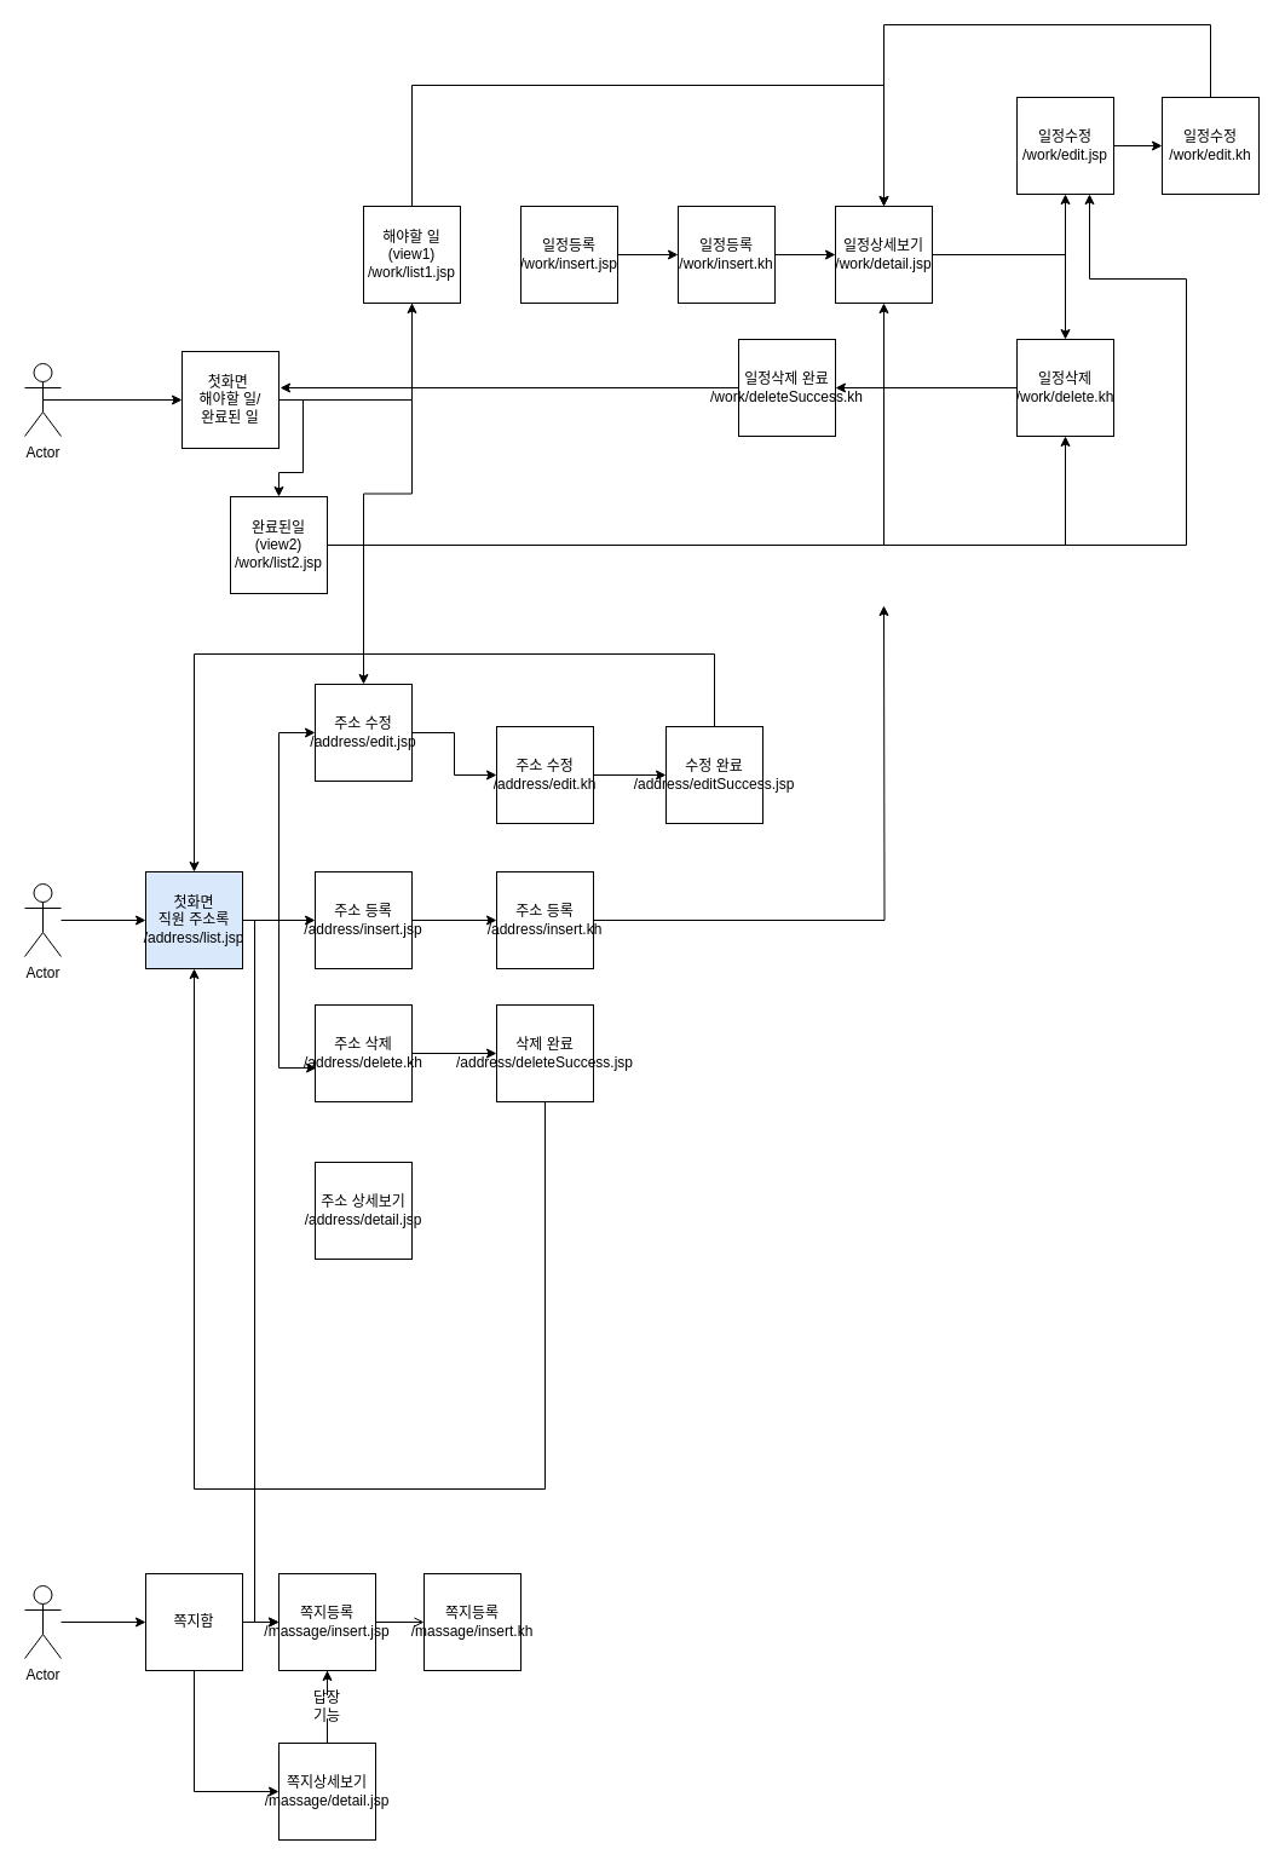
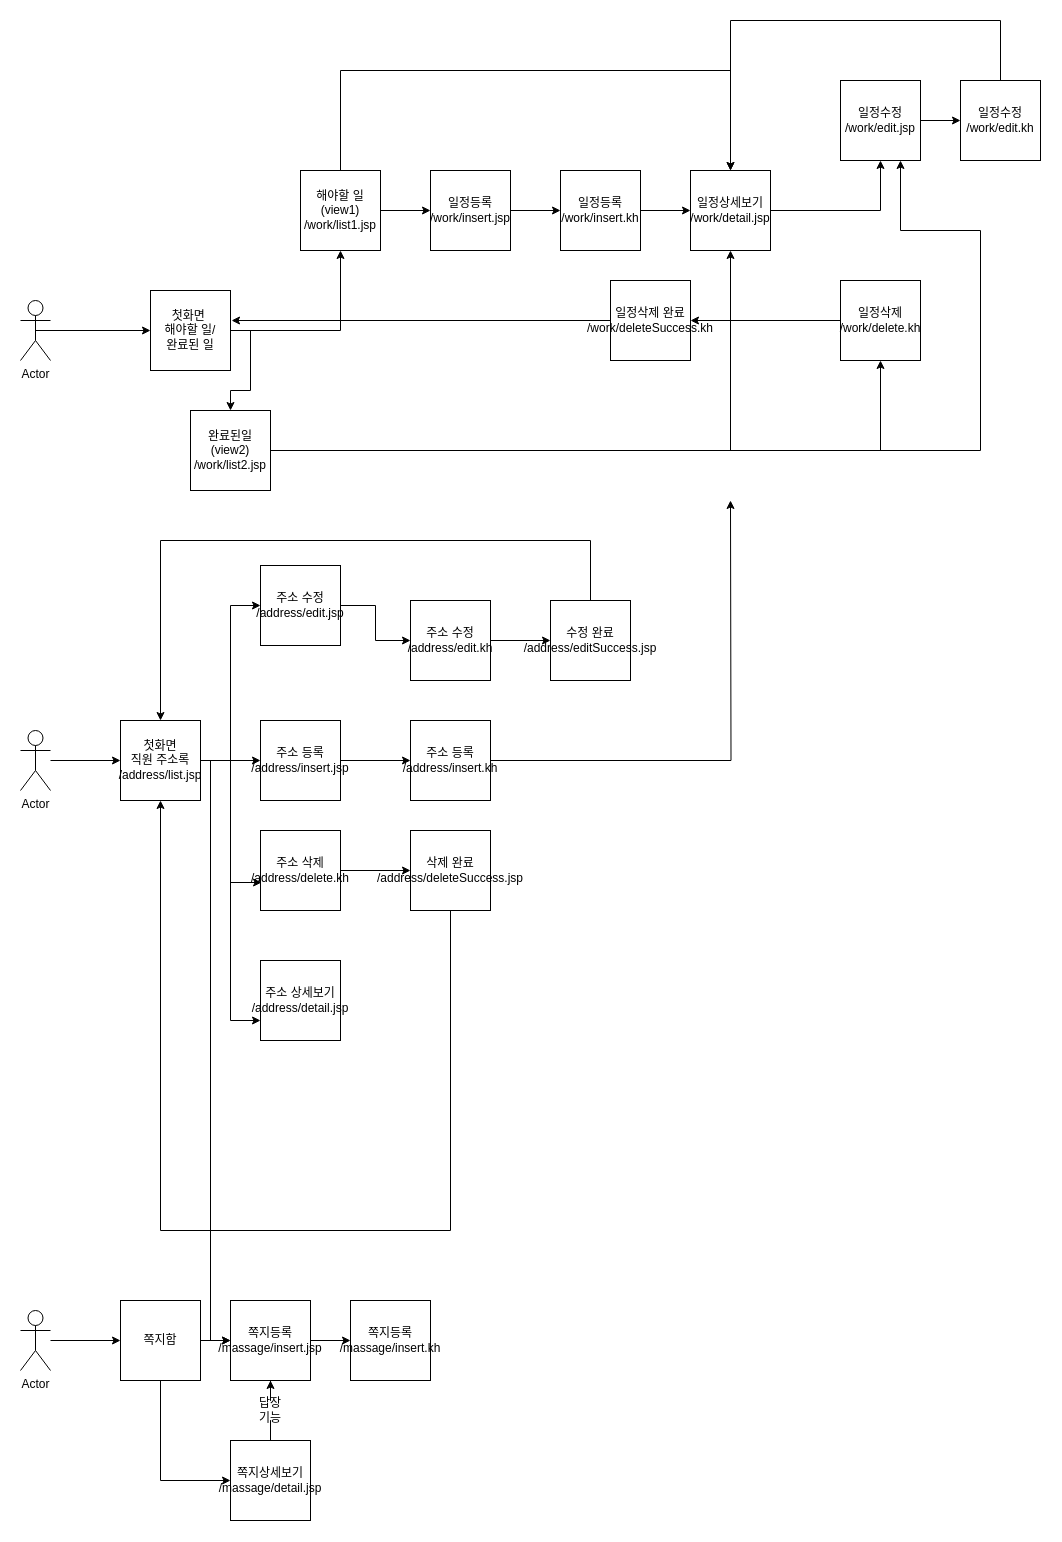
  <mxCell id="0" />
  <mxCell id="1" parent="0" />
  <mxCell id="2" style="edgeStyle=orthogonalEdgeStyle;rounded=0;orthogonalLoop=1;jettySize=auto;html=1;" edge="1" parent="1" source="4" target="9"><mxGeometry relative="1" as="geometry"><mxPoint x="340" y="210" as="targetPoint" /></mxGeometry></mxCell>
  <mxCell id="3" style="edgeStyle=orthogonalEdgeStyle;rounded=0;orthogonalLoop=1;jettySize=auto;html=1;exitX=1;exitY=0.5;exitDx=0;exitDy=0;" edge="1" parent="1" source="4" target="13"><mxGeometry relative="1" as="geometry" /></mxCell>
  <mxCell id="4" value="첫화면&amp;nbsp;&lt;br&gt;해야할 일/&lt;br&gt;완료된&amp;nbsp;일" style="whiteSpace=wrap;html=1;aspect=fixed;" vertex="1" parent="1"><mxGeometry x="150" y="290" width="80" height="80" as="geometry" /></mxCell>
  <mxCell id="5" style="edgeStyle=orthogonalEdgeStyle;rounded=0;orthogonalLoop=1;jettySize=auto;html=1;exitX=0.5;exitY=0.5;exitDx=0;exitDy=0;exitPerimeter=0;" edge="1" parent="1" source="6" target="4"><mxGeometry relative="1" as="geometry" /></mxCell>
  <mxCell id="6" value="Actor" style="shape=umlActor;verticalLabelPosition=bottom;verticalAlign=top;html=1;outlineConnect=0;" vertex="1" parent="1"><mxGeometry x="20" y="300" width="30" height="60" as="geometry" /></mxCell>
- <mxCell id="7" style="edgeStyle=orthogonalEdgeStyle;rounded=0;orthogonalLoop=1;jettySize=auto;html=1;" edge="1" parent="1" source="9" target="42"><mxGeometry relative="1" as="geometry"><mxPoint x="470" y="210" as="targetPoint" /></mxGeometry></mxCell>
+ <mxCell id="7" style="edgeStyle=orthogonalEdgeStyle;rounded=0;orthogonalLoop=1;jettySize=auto;html=1;" edge="1" parent="1" source="9" target="15"><mxGeometry relative="1" as="geometry"><mxPoint x="470" y="210" as="targetPoint" /></mxGeometry></mxCell>
  <mxCell id="8" style="edgeStyle=orthogonalEdgeStyle;rounded=0;orthogonalLoop=1;jettySize=auto;html=1;" edge="1" parent="1" source="9" target="20"><mxGeometry relative="1" as="geometry"><Array as="points"><mxPoint x="340" y="70" /><mxPoint x="730" y="70" /></Array></mxGeometry></mxCell>
  <mxCell id="9" value="해야할 일(view1)&lt;br&gt;/work/list1.jsp" style="whiteSpace=wrap;html=1;aspect=fixed;" vertex="1" parent="1"><mxGeometry x="300" y="170" width="80" height="80" as="geometry" /></mxCell>
  <mxCell id="10" style="edgeStyle=orthogonalEdgeStyle;rounded=0;orthogonalLoop=1;jettySize=auto;html=1;exitX=1;exitY=0.5;exitDx=0;exitDy=0;entryX=0.75;entryY=1;entryDx=0;entryDy=0;" edge="1" parent="1" source="13" target="22"><mxGeometry relative="1" as="geometry"><Array as="points"><mxPoint x="980" y="450" /><mxPoint x="980" y="230" /><mxPoint x="900" y="230" /></Array></mxGeometry></mxCell>
  <mxCell id="11" style="edgeStyle=orthogonalEdgeStyle;rounded=0;orthogonalLoop=1;jettySize=auto;html=1;" edge="1" parent="1" source="13" target="26"><mxGeometry relative="1" as="geometry" /></mxCell>
  <mxCell id="12" style="edgeStyle=orthogonalEdgeStyle;rounded=0;orthogonalLoop=1;jettySize=auto;html=1;entryX=0.5;entryY=1;entryDx=0;entryDy=0;" edge="1" parent="1" source="13" target="20"><mxGeometry relative="1" as="geometry" /></mxCell>
  <mxCell id="13" value="완료된일&lt;br&gt;(view2)&lt;br&gt;/work/list2.jsp" style="whiteSpace=wrap;html=1;aspect=fixed;" vertex="1" parent="1"><mxGeometry x="190" y="410" width="80" height="80" as="geometry" /></mxCell>
  <mxCell id="14" style="edgeStyle=orthogonalEdgeStyle;rounded=0;orthogonalLoop=1;jettySize=auto;html=1;" edge="1" parent="1" source="15" target="17"><mxGeometry relative="1" as="geometry"><mxPoint x="590" y="210" as="targetPoint" /></mxGeometry></mxCell>
  <mxCell id="15" value="일정등록&lt;br&gt;/work/insert.jsp" style="whiteSpace=wrap;html=1;aspect=fixed;" vertex="1" parent="1"><mxGeometry x="430" y="170" width="80" height="80" as="geometry" /></mxCell>
  <mxCell id="16" style="edgeStyle=orthogonalEdgeStyle;rounded=0;orthogonalLoop=1;jettySize=auto;html=1;" edge="1" parent="1" source="17" target="20"><mxGeometry relative="1" as="geometry"><mxPoint x="690" y="210" as="targetPoint" /></mxGeometry></mxCell>
  <mxCell id="17" value="일정등록&lt;br&gt;/work/insert.kh" style="whiteSpace=wrap;html=1;aspect=fixed;" vertex="1" parent="1"><mxGeometry x="560" y="170" width="80" height="80" as="geometry" /></mxCell>
  <mxCell id="18" style="edgeStyle=orthogonalEdgeStyle;rounded=0;orthogonalLoop=1;jettySize=auto;html=1;" edge="1" parent="1" source="20" target="22"><mxGeometry relative="1" as="geometry"><mxPoint x="880" y="120" as="targetPoint" /></mxGeometry></mxCell>
- <mxCell id="19" style="edgeStyle=orthogonalEdgeStyle;rounded=0;orthogonalLoop=1;jettySize=auto;html=1;exitX=1;exitY=0.5;exitDx=0;exitDy=0;" edge="1" parent="1" source="20" target="26"><mxGeometry relative="1" as="geometry"><mxPoint x="880" y="280" as="targetPoint" /></mxGeometry></mxCell>
  <mxCell id="20" value="일정상세보기&lt;br&gt;/work/detail.jsp" style="whiteSpace=wrap;html=1;aspect=fixed;" vertex="1" parent="1"><mxGeometry x="690" y="170" width="80" height="80" as="geometry" /></mxCell>
  <mxCell id="21" style="edgeStyle=orthogonalEdgeStyle;rounded=0;orthogonalLoop=1;jettySize=auto;html=1;" edge="1" parent="1" source="22" target="24"><mxGeometry relative="1" as="geometry"><mxPoint x="1000" y="120" as="targetPoint" /></mxGeometry></mxCell>
  <mxCell id="22" value="일정수정&lt;br&gt;/work/edit.jsp" style="whiteSpace=wrap;html=1;aspect=fixed;" vertex="1" parent="1"><mxGeometry x="840" y="80" width="80" height="80" as="geometry" /></mxCell>
  <mxCell id="23" style="edgeStyle=orthogonalEdgeStyle;rounded=0;orthogonalLoop=1;jettySize=auto;html=1;" edge="1" parent="1" source="24" target="20"><mxGeometry relative="1" as="geometry"><Array as="points"><mxPoint x="1000" y="20" /><mxPoint x="730" y="20" /></Array></mxGeometry></mxCell>
  <mxCell id="24" value="일정수정&lt;br&gt;/work/edit.kh" style="whiteSpace=wrap;html=1;aspect=fixed;" vertex="1" parent="1"><mxGeometry x="960" y="80" width="80" height="80" as="geometry" /></mxCell>
  <mxCell id="25" style="edgeStyle=orthogonalEdgeStyle;rounded=0;orthogonalLoop=1;jettySize=auto;html=1;entryX=1;entryY=0.5;entryDx=0;entryDy=0;" edge="1" parent="1" source="26" target="28"><mxGeometry relative="1" as="geometry" /></mxCell>
  <mxCell id="26" value="일정삭제&lt;br&gt;/work/delete.kh" style="whiteSpace=wrap;html=1;aspect=fixed;" vertex="1" parent="1"><mxGeometry x="840" y="280" width="80" height="80" as="geometry" /></mxCell>
  <mxCell id="27" style="edgeStyle=orthogonalEdgeStyle;rounded=0;orthogonalLoop=1;jettySize=auto;html=1;entryX=1.013;entryY=0.375;entryDx=0;entryDy=0;entryPerimeter=0;" edge="1" parent="1" source="28" target="4"><mxGeometry relative="1" as="geometry" /></mxCell>
  <mxCell id="28" value="일정삭제 완료&lt;br&gt;/work/deleteSuccess.kh" style="whiteSpace=wrap;html=1;aspect=fixed;" vertex="1" parent="1"><mxGeometry x="610" y="280" width="80" height="80" as="geometry" /></mxCell>
  <mxCell id="29" style="edgeStyle=orthogonalEdgeStyle;rounded=0;orthogonalLoop=1;jettySize=auto;html=1;" edge="1" parent="1" source="30" target="36"><mxGeometry relative="1" as="geometry"><mxPoint x="150" y="760" as="targetPoint" /></mxGeometry></mxCell>
  <mxCell id="30" value="Actor" style="shape=umlActor;verticalLabelPosition=bottom;verticalAlign=top;html=1;outlineConnect=0;" vertex="1" parent="1"><mxGeometry x="20" y="730" width="30" height="60" as="geometry" /></mxCell>
  <mxCell id="31" style="edgeStyle=orthogonalEdgeStyle;rounded=0;orthogonalLoop=1;jettySize=auto;html=1;exitX=1;exitY=0.5;exitDx=0;exitDy=0;" edge="1" parent="1" source="36" target="38"><mxGeometry relative="1" as="geometry"><mxPoint x="300" y="760" as="targetPoint" /></mxGeometry></mxCell>
  <mxCell id="32" style="edgeStyle=orthogonalEdgeStyle;rounded=0;orthogonalLoop=1;jettySize=auto;html=1;entryX=0;entryY=0.5;entryDx=0;entryDy=0;" edge="1" parent="1" source="36" target="42"><mxGeometry relative="1" as="geometry" /></mxCell>
  <mxCell id="33" style="edgeStyle=orthogonalEdgeStyle;rounded=0;orthogonalLoop=1;jettySize=auto;html=1;entryX=0.013;entryY=0.65;entryDx=0;entryDy=0;entryPerimeter=0;" edge="1" parent="1" source="36" target="46"><mxGeometry relative="1" as="geometry" /></mxCell>
+ <mxCell id="34" style="edgeStyle=orthogonalEdgeStyle;rounded=0;orthogonalLoop=1;jettySize=auto;html=1;entryX=0;entryY=0.75;entryDx=0;entryDy=0;" edge="1" parent="1" source="36" target="51"><mxGeometry relative="1" as="geometry" /></mxCell>
  <mxCell id="35" style="edgeStyle=orthogonalEdgeStyle;rounded=0;orthogonalLoop=1;jettySize=auto;html=1;" edge="1" parent="1" source="36" target="58"><mxGeometry relative="1" as="geometry"><mxPoint x="259.04" y="1143.04" as="targetPoint" /><Array as="points"><mxPoint x="210" y="760" /><mxPoint x="210" y="1340" /></Array></mxGeometry></mxCell>
- <mxCell id="36" value="첫화면&lt;br&gt;직원 주소록&lt;br&gt;/address/list.jsp&lt;br&gt;" style="whiteSpace=wrap;html=1;aspect=fixed;fillColor=#dae8fc;" vertex="1" parent="1"><mxGeometry x="120" y="720" width="80" height="80" as="geometry" /></mxCell>
+ <mxCell id="36" value="첫화면&lt;br&gt;직원 주소록&lt;br&gt;/address/list.jsp&lt;br&gt;" style="whiteSpace=wrap;html=1;aspect=fixed;" vertex="1" parent="1"><mxGeometry x="120" y="720" width="80" height="80" as="geometry" /></mxCell>
  <mxCell id="37" style="edgeStyle=orthogonalEdgeStyle;rounded=0;orthogonalLoop=1;jettySize=auto;html=1;" edge="1" parent="1" source="38" target="40"><mxGeometry relative="1" as="geometry"><mxPoint x="450" y="760" as="targetPoint" /></mxGeometry></mxCell>
  <mxCell id="38" value="주소 등록&lt;br&gt;/address/insert.jsp" style="whiteSpace=wrap;html=1;aspect=fixed;" vertex="1" parent="1"><mxGeometry x="260" y="720" width="80" height="80" as="geometry" /></mxCell>
  <mxCell id="39" style="edgeStyle=orthogonalEdgeStyle;rounded=0;orthogonalLoop=1;jettySize=auto;html=1;" edge="1" parent="1" source="40"><mxGeometry relative="1" as="geometry"><mxPoint x="730" y="500" as="targetPoint" /></mxGeometry></mxCell>
  <mxCell id="40" value="주소 등록&lt;br&gt;/address/insert.kh" style="whiteSpace=wrap;html=1;aspect=fixed;" vertex="1" parent="1"><mxGeometry x="410" y="720" width="80" height="80" as="geometry" /></mxCell>
  <mxCell id="41" style="edgeStyle=orthogonalEdgeStyle;rounded=0;orthogonalLoop=1;jettySize=auto;html=1;entryX=0;entryY=0.5;entryDx=0;entryDy=0;" edge="1" parent="1" source="42" target="44"><mxGeometry relative="1" as="geometry" /></mxCell>
  <mxCell id="42" value="주소 수정&lt;br&gt;/address/edit.jsp" style="whiteSpace=wrap;html=1;aspect=fixed;" vertex="1" parent="1"><mxGeometry x="260" y="565" width="80" height="80" as="geometry" /></mxCell>
  <mxCell id="43" style="edgeStyle=orthogonalEdgeStyle;rounded=0;orthogonalLoop=1;jettySize=auto;html=1;entryX=0;entryY=0.5;entryDx=0;entryDy=0;" edge="1" parent="1" source="44" target="48"><mxGeometry relative="1" as="geometry" /></mxCell>
  <mxCell id="44" value="주소 수정&lt;br&gt;/address/edit.kh" style="whiteSpace=wrap;html=1;aspect=fixed;" vertex="1" parent="1"><mxGeometry x="410" y="600" width="80" height="80" as="geometry" /></mxCell>
  <mxCell id="45" style="edgeStyle=orthogonalEdgeStyle;rounded=0;orthogonalLoop=1;jettySize=auto;html=1;" edge="1" parent="1" source="46" target="50"><mxGeometry relative="1" as="geometry" /></mxCell>
  <mxCell id="46" value="주소 삭제&lt;br&gt;/address/delete.kh" style="whiteSpace=wrap;html=1;aspect=fixed;" vertex="1" parent="1"><mxGeometry x="260" y="830" width="80" height="80" as="geometry" /></mxCell>
  <mxCell id="47" style="edgeStyle=orthogonalEdgeStyle;rounded=0;orthogonalLoop=1;jettySize=auto;html=1;entryX=0.5;entryY=0;entryDx=0;entryDy=0;" edge="1" parent="1" source="48" target="36"><mxGeometry relative="1" as="geometry"><Array as="points"><mxPoint x="590" y="540" /><mxPoint x="160" y="540" /></Array></mxGeometry></mxCell>
  <mxCell id="48" value="수정 완료&lt;br&gt;/address/editSuccess.jsp" style="whiteSpace=wrap;html=1;aspect=fixed;" vertex="1" parent="1"><mxGeometry x="550" y="600" width="80" height="80" as="geometry" /></mxCell>
  <mxCell id="49" style="edgeStyle=orthogonalEdgeStyle;rounded=0;orthogonalLoop=1;jettySize=auto;html=1;exitX=0.5;exitY=1;exitDx=0;exitDy=0;entryX=0.5;entryY=1;entryDx=0;entryDy=0;" edge="1" parent="1" source="50" target="36"><mxGeometry relative="1" as="geometry"><Array as="points"><mxPoint x="450" y="1230" /><mxPoint x="160" y="1230" /></Array></mxGeometry></mxCell>
  <mxCell id="50" value="삭제&amp;nbsp;완료&lt;br&gt;/address/deleteSuccess.jsp" style="whiteSpace=wrap;html=1;aspect=fixed;" vertex="1" parent="1"><mxGeometry x="410" y="830" width="80" height="80" as="geometry" /></mxCell>
  <mxCell id="51" value="주소 상세보기&lt;br&gt;/address/detail.jsp" style="whiteSpace=wrap;html=1;aspect=fixed;" vertex="1" parent="1"><mxGeometry x="260" y="960" width="80" height="80" as="geometry" /></mxCell>
  <mxCell id="52" style="edgeStyle=orthogonalEdgeStyle;rounded=0;orthogonalLoop=1;jettySize=auto;html=1;" edge="1" parent="1" source="53" target="56"><mxGeometry relative="1" as="geometry" /></mxCell>
  <mxCell id="53" value="Actor" style="shape=umlActor;verticalLabelPosition=bottom;verticalAlign=top;html=1;outlineConnect=0;" vertex="1" parent="1"><mxGeometry x="20" y="1310" width="30" height="60" as="geometry" /></mxCell>
  <mxCell id="54" style="edgeStyle=orthogonalEdgeStyle;rounded=0;orthogonalLoop=1;jettySize=auto;html=1;" edge="1" parent="1" source="56" target="58"><mxGeometry relative="1" as="geometry"><mxPoint x="270" y="1340" as="targetPoint" /></mxGeometry></mxCell>
  <mxCell id="55" style="edgeStyle=orthogonalEdgeStyle;rounded=0;orthogonalLoop=1;jettySize=auto;html=1;entryX=0;entryY=0.5;entryDx=0;entryDy=0;" edge="1" parent="1" source="56" target="61"><mxGeometry relative="1" as="geometry"><Array as="points"><mxPoint x="160" y="1480" /></Array></mxGeometry></mxCell>
  <mxCell id="56" value="쪽지함" style="whiteSpace=wrap;html=1;aspect=fixed;" vertex="1" parent="1"><mxGeometry x="120" y="1300" width="80" height="80" as="geometry" /></mxCell>
- <mxCell id="57" style="edgeStyle=orthogonalEdgeStyle;rounded=0;orthogonalLoop=1;jettySize=auto;html=1;endArrow=open;" edge="1" parent="1" source="58" target="59"><mxGeometry relative="1" as="geometry"><mxPoint x="390" y="1340" as="targetPoint" /></mxGeometry></mxCell>
+ <mxCell id="57" style="edgeStyle=orthogonalEdgeStyle;rounded=0;orthogonalLoop=1;jettySize=auto;html=1;" edge="1" parent="1" source="58" target="59"><mxGeometry relative="1" as="geometry"><mxPoint x="390" y="1340" as="targetPoint" /></mxGeometry></mxCell>
  <mxCell id="58" value="쪽지등록&lt;br&gt;/massage/insert.jsp" style="whiteSpace=wrap;html=1;aspect=fixed;" vertex="1" parent="1"><mxGeometry x="230" y="1300" width="80" height="80" as="geometry" /></mxCell>
  <mxCell id="59" value="쪽지등록&lt;br&gt;/massage/insert.kh" style="whiteSpace=wrap;html=1;aspect=fixed;" vertex="1" parent="1"><mxGeometry x="350" y="1300" width="80" height="80" as="geometry" /></mxCell>
  <mxCell id="60" style="edgeStyle=orthogonalEdgeStyle;rounded=0;orthogonalLoop=1;jettySize=auto;html=1;startArrow=none;" edge="1" parent="1" source="62" target="58"><mxGeometry relative="1" as="geometry" /></mxCell>
  <mxCell id="61" value="쪽지상세보기&lt;br&gt;/massage/detail.jsp" style="whiteSpace=wrap;html=1;aspect=fixed;" vertex="1" parent="1"><mxGeometry x="230" y="1440" width="80" height="80" as="geometry" /></mxCell>
  <mxCell id="62" value="답장&lt;br&gt;기능" style="text;html=1;strokeColor=none;fillColor=none;align=center;verticalAlign=middle;whiteSpace=wrap;rounded=0;" vertex="1" parent="1"><mxGeometry x="250" y="1400" width="40" height="20" as="geometry" /></mxCell>
  <mxCell id="63" value="" style="edgeStyle=orthogonalEdgeStyle;rounded=0;orthogonalLoop=1;jettySize=auto;html=1;endArrow=none;" edge="1" parent="1" source="61" target="62"><mxGeometry relative="1" as="geometry"><mxPoint x="270" y="1440" as="sourcePoint" /><mxPoint x="270" y="1380" as="targetPoint" /></mxGeometry></mxCell>
